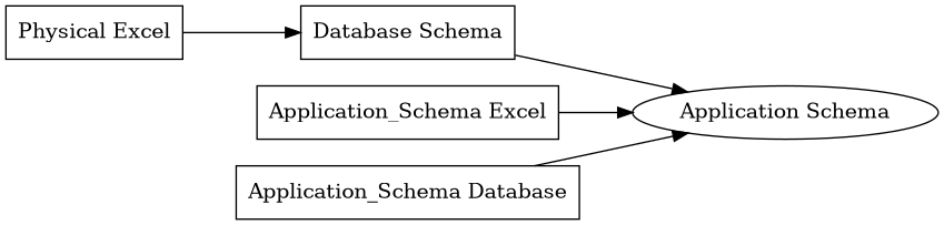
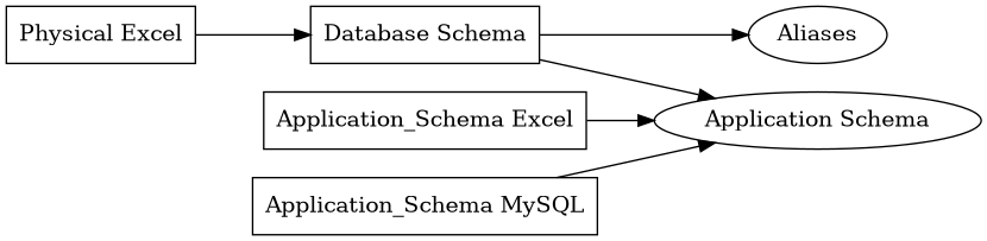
  digraph {
    rankdir=LR
    node [shape=rect]
    n1 [label="Physical Excel"]
    n2 [label="Database Schema" shape=box]
+   n3 [label=Aliases shape=""]
    n4 [label="Application Schema" shape=""]
    n5 [label="Application_Schema Excel"]
-   n6 [label="Application_Schema Database"]
+   n6 [label="Application_Schema MySQL"]
    n1 -> n2
+   n2 -> n3
    n2 -> n4
    n5 -> n4
    n6 -> n4
  }
